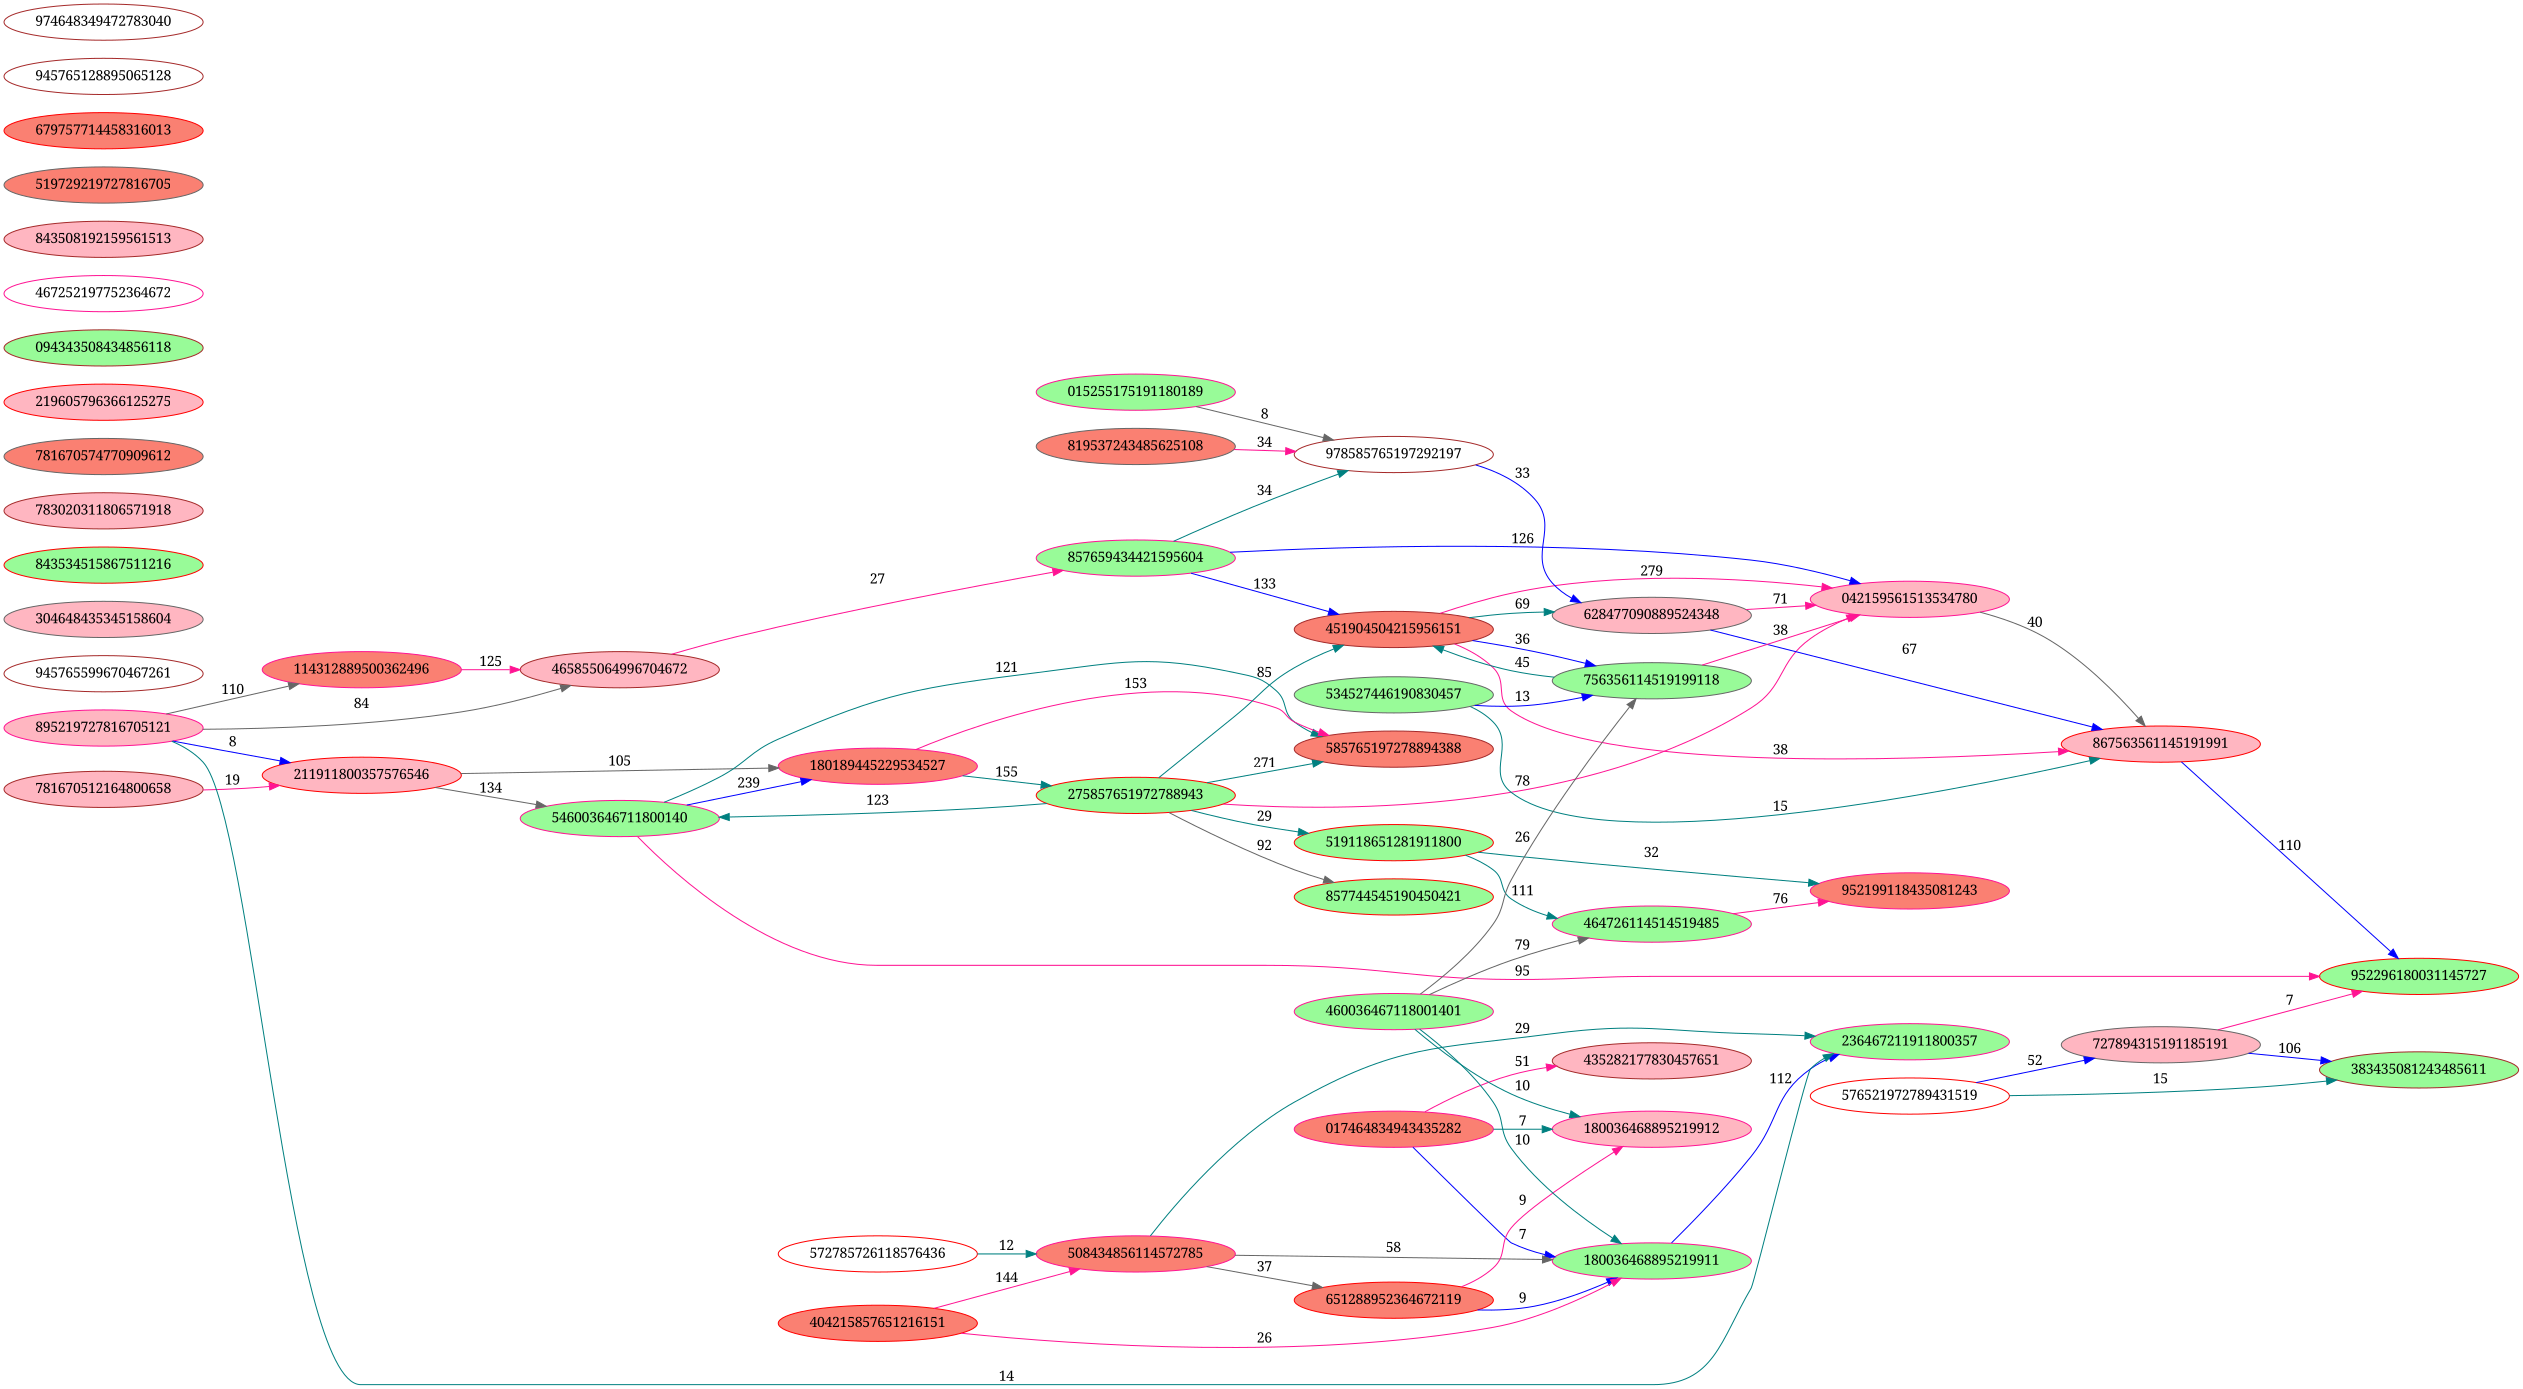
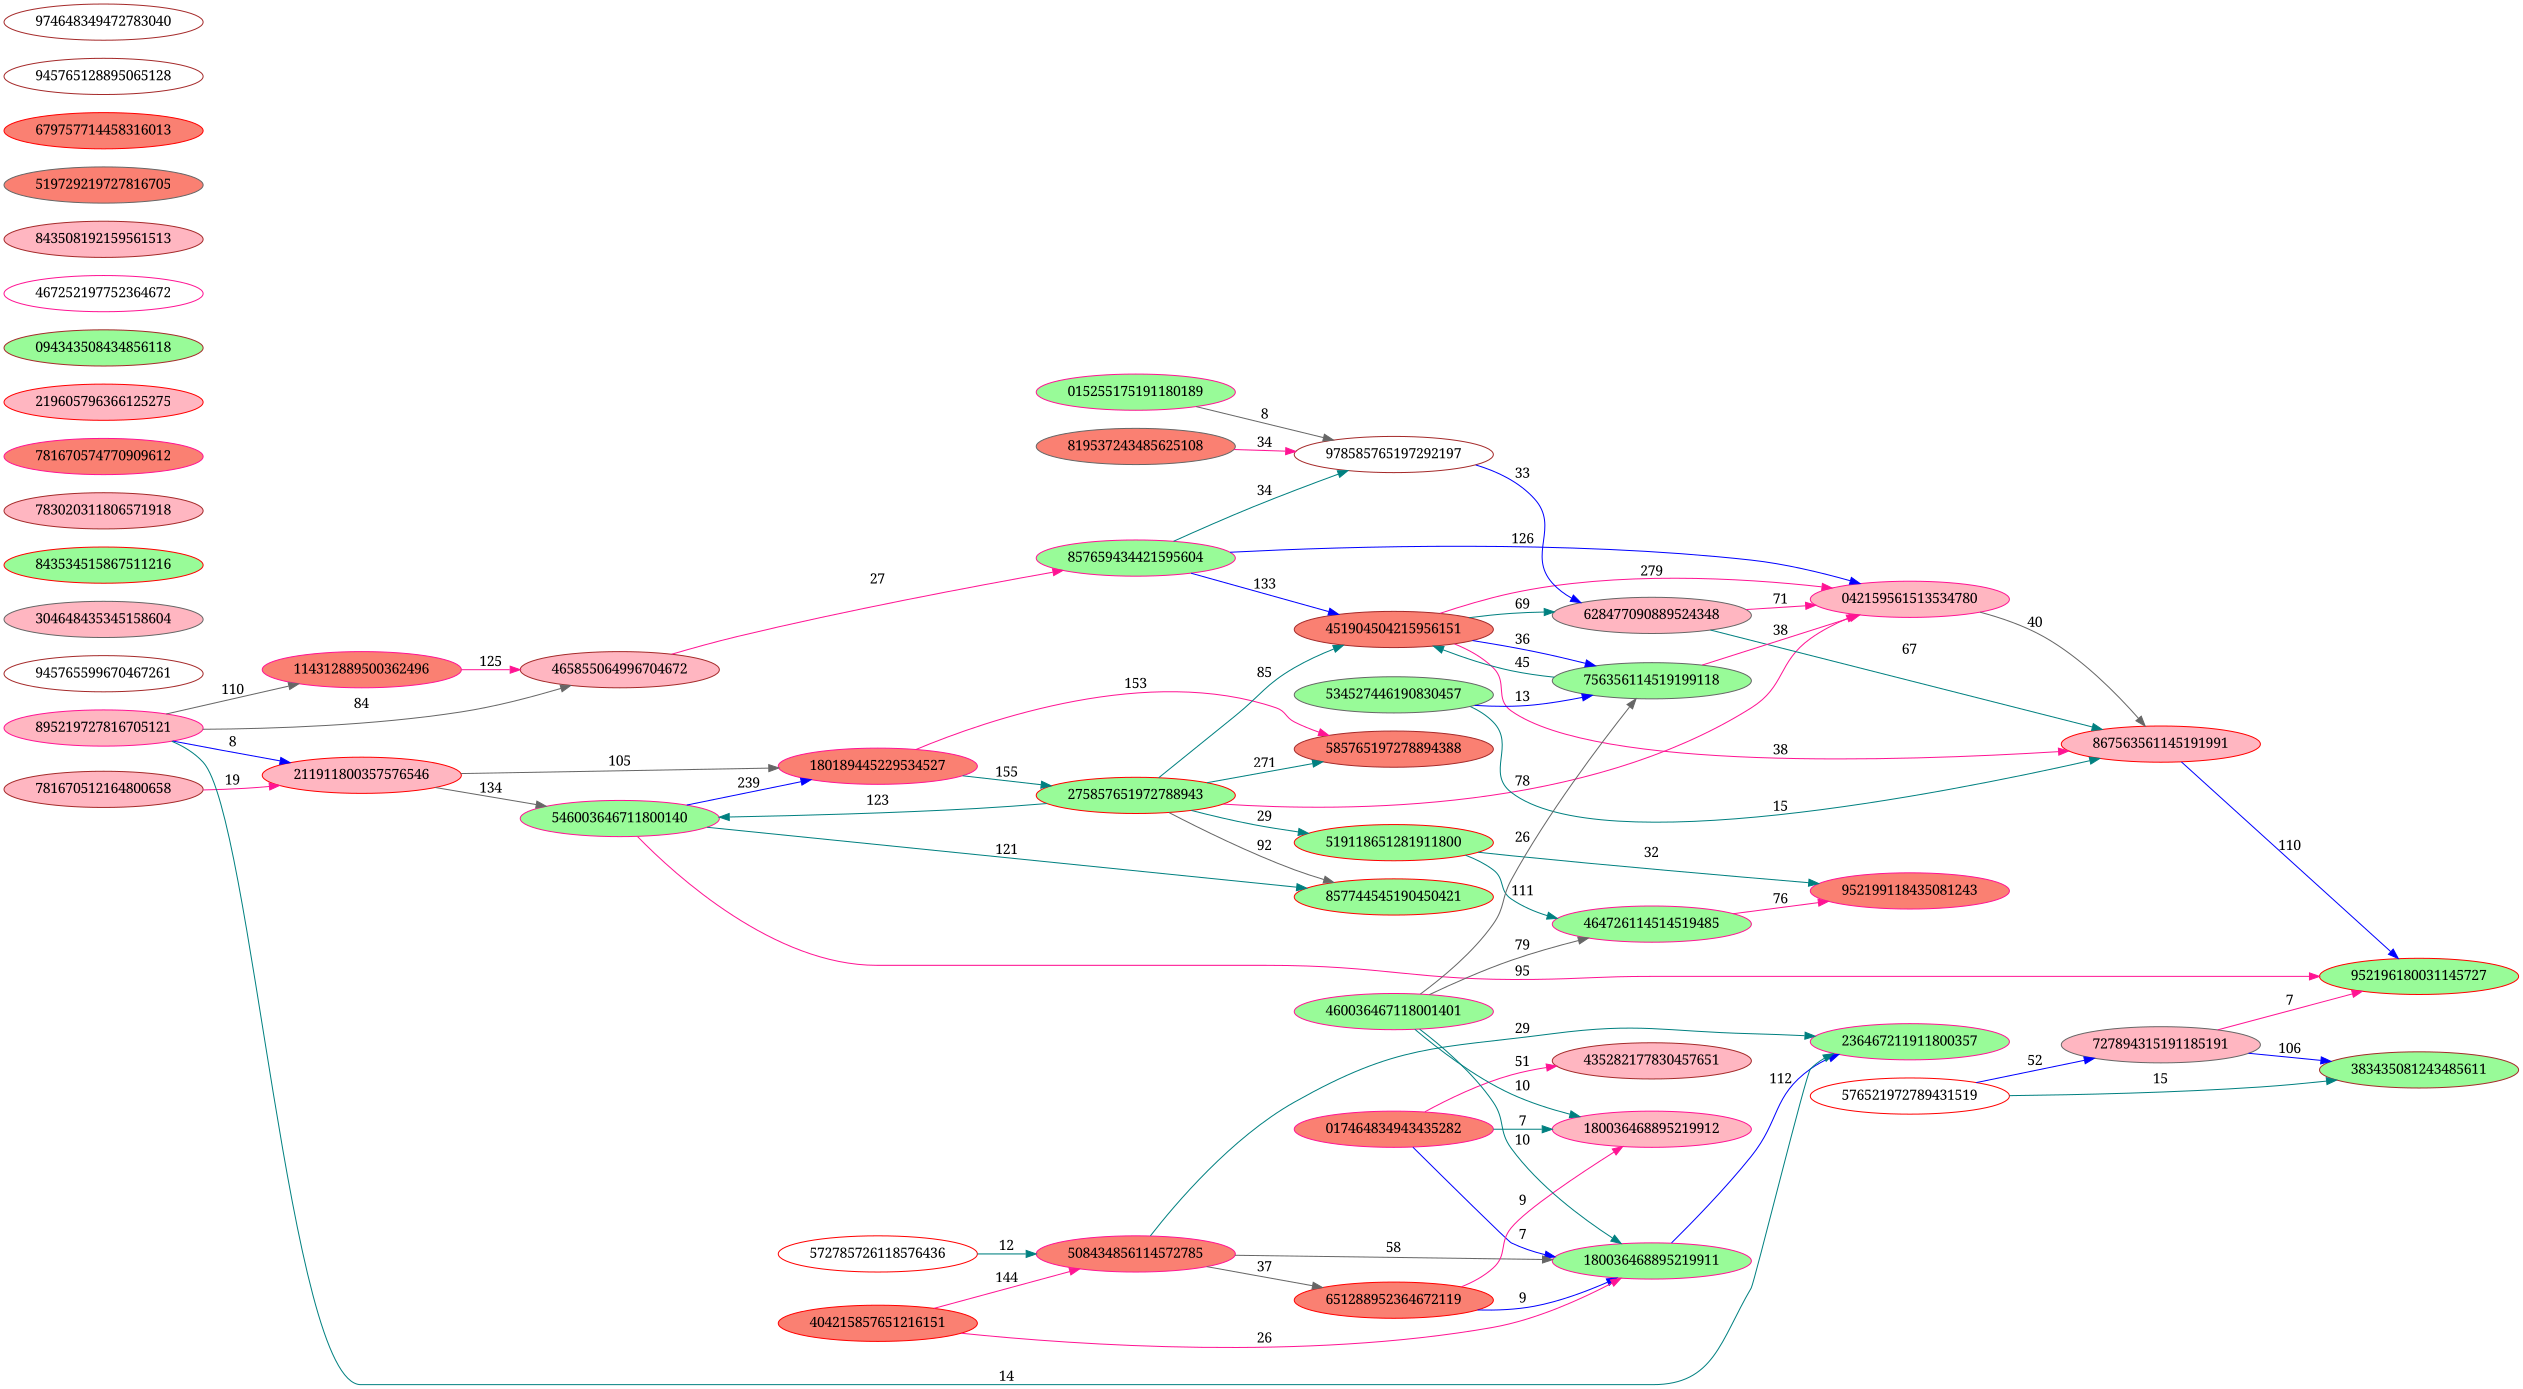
  digraph {
    fontname="Noto Serif"
    rankdir=LR
    node [color=deeppink fillcolor=palegreen fontname="Noto Serif" style=filled]
    edge [color=teal fontname="Noto Serif"]
    867563561145191991 [color=red fillcolor=lightpink]
-   952196180031145727 [color=red label=952296180031145727]
+   952196180031145727 [color=red]
    781670512164800658 [color=brown fillcolor=lightpink]
    211911800357576546 [color=red fillcolor=lightpink]
    546003646711800140
    180189445229534527 [fillcolor=salmon]
    945765599670467261 [color=brown fillcolor=white]
    275857651972788943 [color=red]
    585765197278894388 [color=brown fillcolor=salmon]
    042159561513534780 [fillcolor=lightpink]
    451904504215956151 [color=brown fillcolor=salmon]
    519118651281911800 [color=red]
    857744545190450421 [color=red]
    628477090889524348 [color=gray40 fillcolor=lightpink]
    756356114519199118 [color=gray40]
    464726114514519485
    952199118435081243 [fillcolor=salmon]
    304648435345158604 [color=gray40 fillcolor=lightpink]
    843534515867511216 [color=red]
    180036468895219911
    236467211911800357
    783020311806571918 [color=brown fillcolor=lightpink]
    727894315191185191 [color=gray40 fillcolor=lightpink]
    383435081243485611 [color=brown]
-   781670574770909612 [color=gray40 fillcolor=salmon]
+   781670574770909612 [fillcolor=salmon]
    978585765197292197 [color=brown fillcolor=white]
    017464834943435282 [fillcolor=salmon]
    435282177830457651 [color=brown fillcolor=lightpink]
    180036468895219912 [fillcolor=lightpink]
    508434856114572785 [fillcolor=salmon]
    651288952364672119 [color=red fillcolor=salmon]
    219605796366125275 [color=red fillcolor=lightpink]
    572785726118576436 [color=red fillcolor=white]
    404215857651216151 [color=red fillcolor=salmon]
    114312889500362496 [fillcolor=salmon]
    n36 [color=brown fillcolor=lightpink label=465855064996704672]
    857659434421595604
    094343508434856118 [color=brown]
    534527446190830457 [color=gray40]
    467252197752364672 [fillcolor=white]
    843508192159561513 [color=brown fillcolor=lightpink]
    576521972789431519 [color=red fillcolor=white]
    015255175191180189
    519729219727816705 [color=gray40 fillcolor=salmon]
    679757714458316013 [color=red fillcolor=salmon]
    895219727816705121 [fillcolor=lightpink]
    945765128895065128 [color=brown fillcolor=white]
    819537243485625108 [color=gray40 fillcolor=salmon]
    974648349472783040 [color=brown fillcolor=white]
    460036467118001401
    867563561145191991 -> 952196180031145727 [color=blue label=110]
    781670512164800658 -> 211911800357576546 [color=deeppink label=19]
    211911800357576546 -> 546003646711800140 [color=gray40 label=134]
    211911800357576546 -> 180189445229534527 [color=gray40 label=105]
    546003646711800140 -> 952196180031145727 [color=deeppink label=95]
    546003646711800140 -> 180189445229534527 [color=blue label=239]
-   546003646711800140 -> 585765197278894388 [label=121]
+   546003646711800140 -> 857744545190450421 [label=121]
    180189445229534527 -> 275857651972788943 [label=155]
    180189445229534527 -> 585765197278894388 [color=deeppink label=153]
    275857651972788943 -> 546003646711800140 [label=123]
    275857651972788943 -> 585765197278894388 [label=271]
    275857651972788943 -> 042159561513534780 [color=deeppink label=78]
    275857651972788943 -> 451904504215956151 [label=85]
    275857651972788943 -> 519118651281911800 [label=29]
    275857651972788943 -> 857744545190450421 [color=gray40 label=92]
    042159561513534780 -> 867563561145191991 [color=gray40 label=40]
    451904504215956151 -> 867563561145191991 [color=deeppink label=38]
    451904504215956151 -> 042159561513534780 [color=deeppink label=279]
    451904504215956151 -> 628477090889524348 [label=69]
    451904504215956151 -> 756356114519199118 [color=blue label=36]
    519118651281911800 -> 464726114514519485 [label=111]
    519118651281911800 -> 952199118435081243 [label=32]
-   628477090889524348 -> 867563561145191991 [color=blue label=67]
+   628477090889524348 -> 867563561145191991 [label=67]
    628477090889524348 -> 042159561513534780 [color=deeppink label=71]
    756356114519199118 -> 042159561513534780 [color=deeppink label=38]
    756356114519199118 -> 451904504215956151 [label=45]
    464726114514519485 -> 952199118435081243 [color=deeppink label=76]
    180036468895219911 -> 236467211911800357 [color=blue label=112]
    727894315191185191 -> 952196180031145727 [color=deeppink label=7]
    727894315191185191 -> 383435081243485611 [color=blue label=106]
    978585765197292197 -> 628477090889524348 [color=blue label=33]
    017464834943435282 -> 180036468895219911 [color=blue label=7]
    017464834943435282 -> 435282177830457651 [color=deeppink label=51]
    017464834943435282 -> 180036468895219912 [label=7]
    508434856114572785 -> 180036468895219911 [color=gray40 label=58]
    508434856114572785 -> 236467211911800357 [label=29]
    508434856114572785 -> 651288952364672119 [color=gray40 label=37]
    651288952364672119 -> 180036468895219911 [color=blue label=9]
    651288952364672119 -> 180036468895219912 [color=deeppink label=9]
    572785726118576436 -> 508434856114572785 [label=12]
    404215857651216151 -> 180036468895219911 [color=deeppink label=26]
    404215857651216151 -> 508434856114572785 [color=deeppink label=144]
    114312889500362496 -> n36 [color=deeppink label=125]
    n36 -> 857659434421595604 [color=deeppink label=27]
    857659434421595604 -> 042159561513534780 [color=blue label=126]
    857659434421595604 -> 451904504215956151 [color=blue label=133]
    857659434421595604 -> 978585765197292197 [label=34]
    534527446190830457 -> 867563561145191991 [label=15]
    534527446190830457 -> 756356114519199118 [color=blue label=13]
    576521972789431519 -> 727894315191185191 [color=blue label=52]
    576521972789431519 -> 383435081243485611 [label=15]
    015255175191180189 -> 978585765197292197 [color=gray40 label=8]
    895219727816705121 -> 211911800357576546 [color=blue label=8]
    895219727816705121 -> 236467211911800357 [label=14]
    895219727816705121 -> 114312889500362496 [color=gray40 label=110]
    895219727816705121 -> n36 [color=gray40 label=84]
    819537243485625108 -> 978585765197292197 [color=deeppink label=34]
    460036467118001401 -> 756356114519199118 [color=gray40 label=26]
    460036467118001401 -> 464726114514519485 [color=gray40 label=79]
    460036467118001401 -> 180036468895219911 [label=10]
    460036467118001401 -> 180036468895219912 [label=10]
  }
